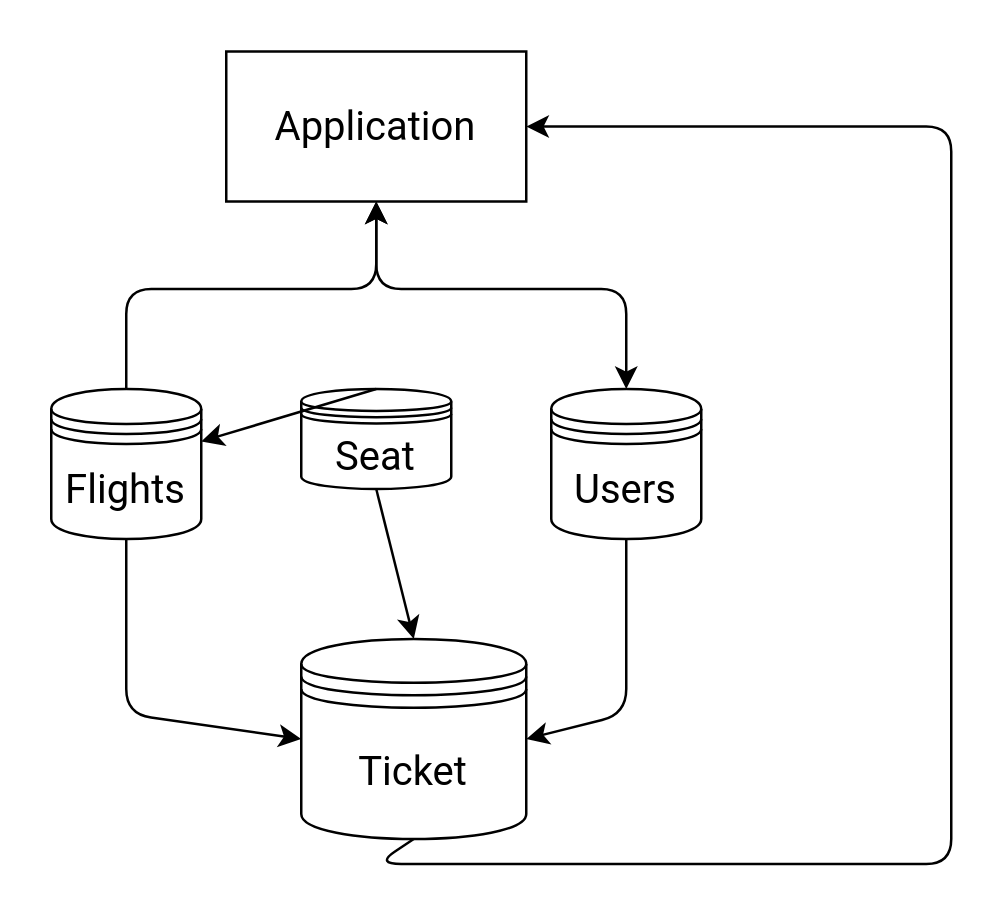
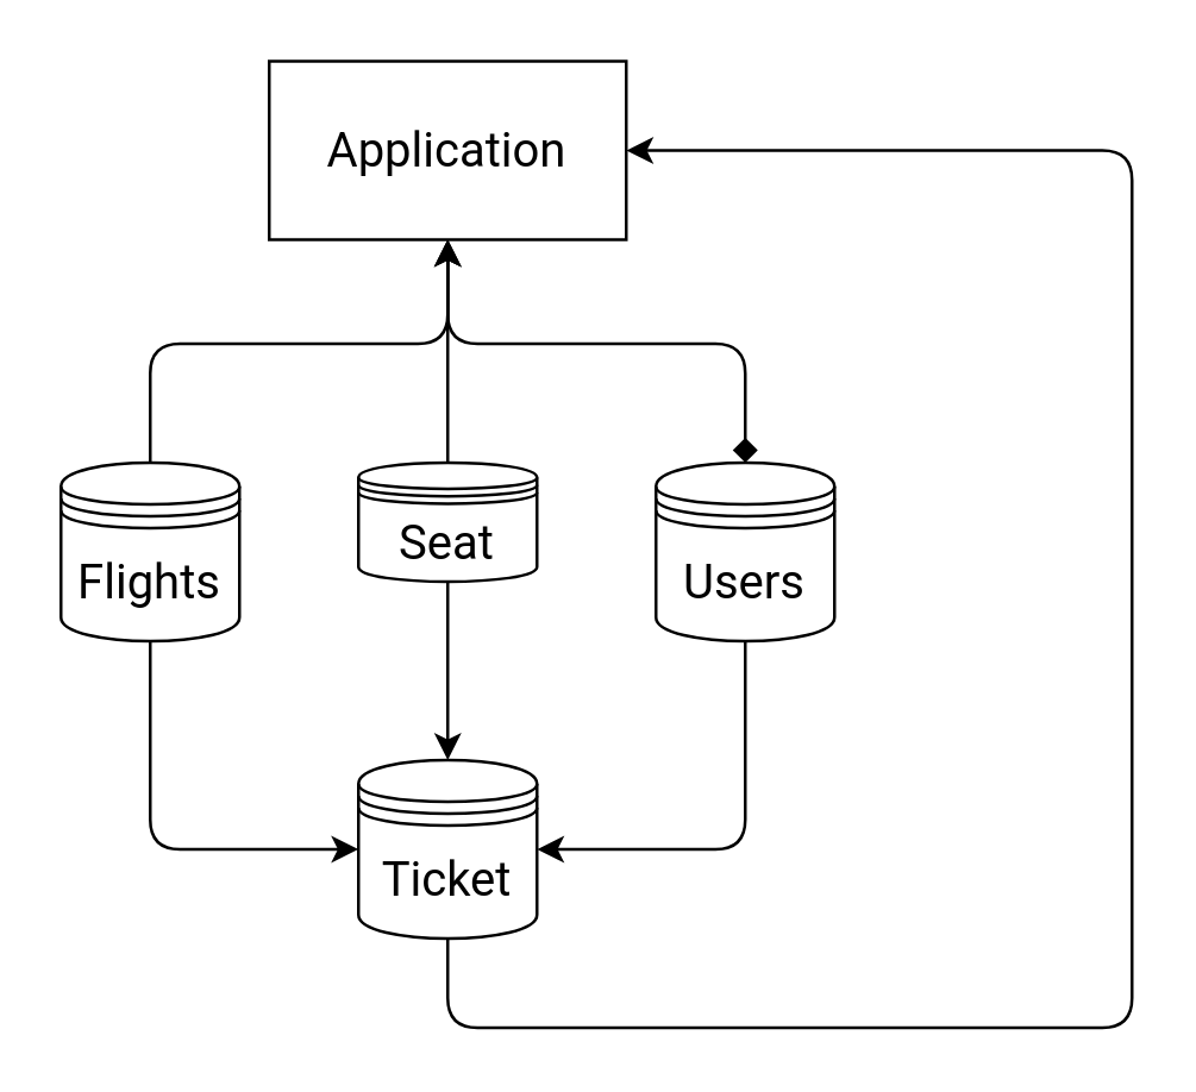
  <mxCell id="0" />
  <mxCell id="1" parent="0" />
  <mxCell id="2" value="&lt;font face=&quot;Roboto&quot; data-font-src=&quot;https://fonts.googleapis.com/css?family=Roboto&quot; style=&quot;font-size: 16px&quot;&gt;Application&lt;/font&gt;" style="rounded=0;whiteSpace=wrap;html=1;" vertex="1" parent="1"><mxGeometry x="90" y="20" width="120" height="60" as="geometry" /></mxCell>
  <mxCell id="3" value="&lt;font face=&quot;Roboto&quot; data-font-src=&quot;https://fonts.googleapis.com/css?family=Roboto&quot; style=&quot;font-size: 16px&quot;&gt;Users&lt;/font&gt;" style="shape=datastore;whiteSpace=wrap;html=1;" vertex="1" parent="1"><mxGeometry x="220" y="155" width="60" height="60" as="geometry" /></mxCell>
- <mxCell id="4" value="&lt;font style=&quot;font-size: 16px&quot; face=&quot;Roboto&quot; data-font-src=&quot;https://fonts.googleapis.com/css?family=Roboto&quot;&gt;Ticket&lt;/font&gt;" style="shape=datastore;whiteSpace=wrap;html=1;" vertex="1" parent="1"><mxGeometry x="120" y="255" width="90" height="80" as="geometry" /></mxCell>
+ <mxCell id="4" value="&lt;font style=&quot;font-size: 16px&quot; face=&quot;Roboto&quot; data-font-src=&quot;https://fonts.googleapis.com/css?family=Roboto&quot;&gt;Ticket&lt;/font&gt;" style="shape=datastore;whiteSpace=wrap;html=1;" vertex="1" parent="1"><mxGeometry x="120" y="255" width="60" height="60" as="geometry" /></mxCell>
  <mxCell id="5" value="&lt;font face=&quot;Roboto&quot; data-font-src=&quot;https://fonts.googleapis.com/css?family=Roboto&quot; style=&quot;font-size: 16px&quot;&gt;Seat&lt;/font&gt;" style="shape=datastore;whiteSpace=wrap;html=1;" vertex="1" parent="1"><mxGeometry x="120" y="155" width="60" height="40" as="geometry" /></mxCell>
  <mxCell id="6" value="&lt;font style=&quot;font-size: 16px&quot; face=&quot;Roboto&quot; data-font-src=&quot;https://fonts.googleapis.com/css?family=Roboto&quot;&gt;Flights&lt;/font&gt;" style="shape=datastore;whiteSpace=wrap;html=1;" vertex="1" parent="1"><mxGeometry x="20" y="155" width="60" height="60" as="geometry" /></mxCell>
- <mxCell id="7" value="" style="endArrow=classic;startArrow=classic;html=1;exitX=0.5;exitY=1;exitDx=0;exitDy=0;entryX=0.5;entryY=0;entryDx=0;entryDy=0;" edge="1" parent="1" source="2" target="3"><mxGeometry width="50" height="50" relative="1" as="geometry"><mxPoint x="140" y="225" as="sourcePoint" /><mxPoint x="190" y="175" as="targetPoint" /><Array as="points"><mxPoint x="150" y="115" /><mxPoint x="250" y="115" /></Array></mxGeometry></mxCell>
- <mxCell id="8" value="" style="endArrow=classic;html=1;exitX=0.5;exitY=0;exitDx=0;exitDy=0;" edge="1" parent="1" source="5" target="6"><mxGeometry width="50" height="50" relative="1" as="geometry"><mxPoint x="140" y="225" as="sourcePoint" /><mxPoint x="100" y="105" as="targetPoint" /></mxGeometry></mxCell>
+ <mxCell id="7" value="" style="endArrow=diamond;startArrow=classic;html=1;exitX=0.5;exitY=1;exitDx=0;exitDy=0;entryX=0.5;entryY=0;entryDx=0;entryDy=0;" edge="1" parent="1" source="2" target="3"><mxGeometry width="50" height="50" relative="1" as="geometry"><mxPoint x="140" y="225" as="sourcePoint" /><mxPoint x="190" y="175" as="targetPoint" /><Array as="points"><mxPoint x="150" y="115" /><mxPoint x="250" y="115" /></Array></mxGeometry></mxCell>
+ <mxCell id="8" value="" style="endArrow=classic;html=1;exitX=0.5;exitY=0;exitDx=0;exitDy=0;entryX=0.5;entryY=1;entryDx=0;entryDy=0;" edge="1" parent="1" source="5" target="2"><mxGeometry width="50" height="50" relative="1" as="geometry"><mxPoint x="140" y="225" as="sourcePoint" /><mxPoint x="100" y="105" as="targetPoint" /></mxGeometry></mxCell>
  <mxCell id="9" value="" style="endArrow=classic;html=1;exitX=0.5;exitY=0;exitDx=0;exitDy=0;entryX=0.5;entryY=1;entryDx=0;entryDy=0;" edge="1" parent="1" source="6" target="2"><mxGeometry width="50" height="50" relative="1" as="geometry"><mxPoint x="90" y="195" as="sourcePoint" /><mxPoint x="190" y="175" as="targetPoint" /><Array as="points"><mxPoint x="50" y="115" /><mxPoint x="150" y="115" /></Array></mxGeometry></mxCell>
  <mxCell id="10" value="" style="endArrow=classic;html=1;exitX=0.5;exitY=1;exitDx=0;exitDy=0;entryX=0;entryY=0.5;entryDx=0;entryDy=0;" edge="1" parent="1" source="6" target="4"><mxGeometry width="50" height="50" relative="1" as="geometry"><mxPoint x="140" y="225" as="sourcePoint" /><mxPoint x="190" y="175" as="targetPoint" /><Array as="points"><mxPoint x="50" y="285" /></Array></mxGeometry></mxCell>
  <mxCell id="11" value="" style="endArrow=classic;html=1;exitX=0.5;exitY=1;exitDx=0;exitDy=0;entryX=1;entryY=0.5;entryDx=0;entryDy=0;" edge="1" parent="1" source="3" target="4"><mxGeometry width="50" height="50" relative="1" as="geometry"><mxPoint x="60" y="225" as="sourcePoint" /><mxPoint x="130" y="295" as="targetPoint" /><Array as="points"><mxPoint x="250" y="285" /></Array></mxGeometry></mxCell>
  <mxCell id="12" value="" style="endArrow=classic;html=1;entryX=0.5;entryY=0;entryDx=0;entryDy=0;exitX=0.5;exitY=1;exitDx=0;exitDy=0;" edge="1" parent="1" source="5" target="4"><mxGeometry width="50" height="50" relative="1" as="geometry"><mxPoint x="150" y="235" as="sourcePoint" /><mxPoint x="190" y="175" as="targetPoint" /></mxGeometry></mxCell>
  <mxCell id="13" value="" style="endArrow=classic;html=1;exitX=0.5;exitY=1;exitDx=0;exitDy=0;entryX=1;entryY=0.5;entryDx=0;entryDy=0;" edge="1" parent="1" source="4" target="2"><mxGeometry width="50" height="50" relative="1" as="geometry"><mxPoint x="140" y="225" as="sourcePoint" /><mxPoint x="360" y="315" as="targetPoint" /><Array as="points"><mxPoint x="150" y="345" /><mxPoint x="380" y="345" /><mxPoint x="380" y="50" /></Array></mxGeometry></mxCell>
